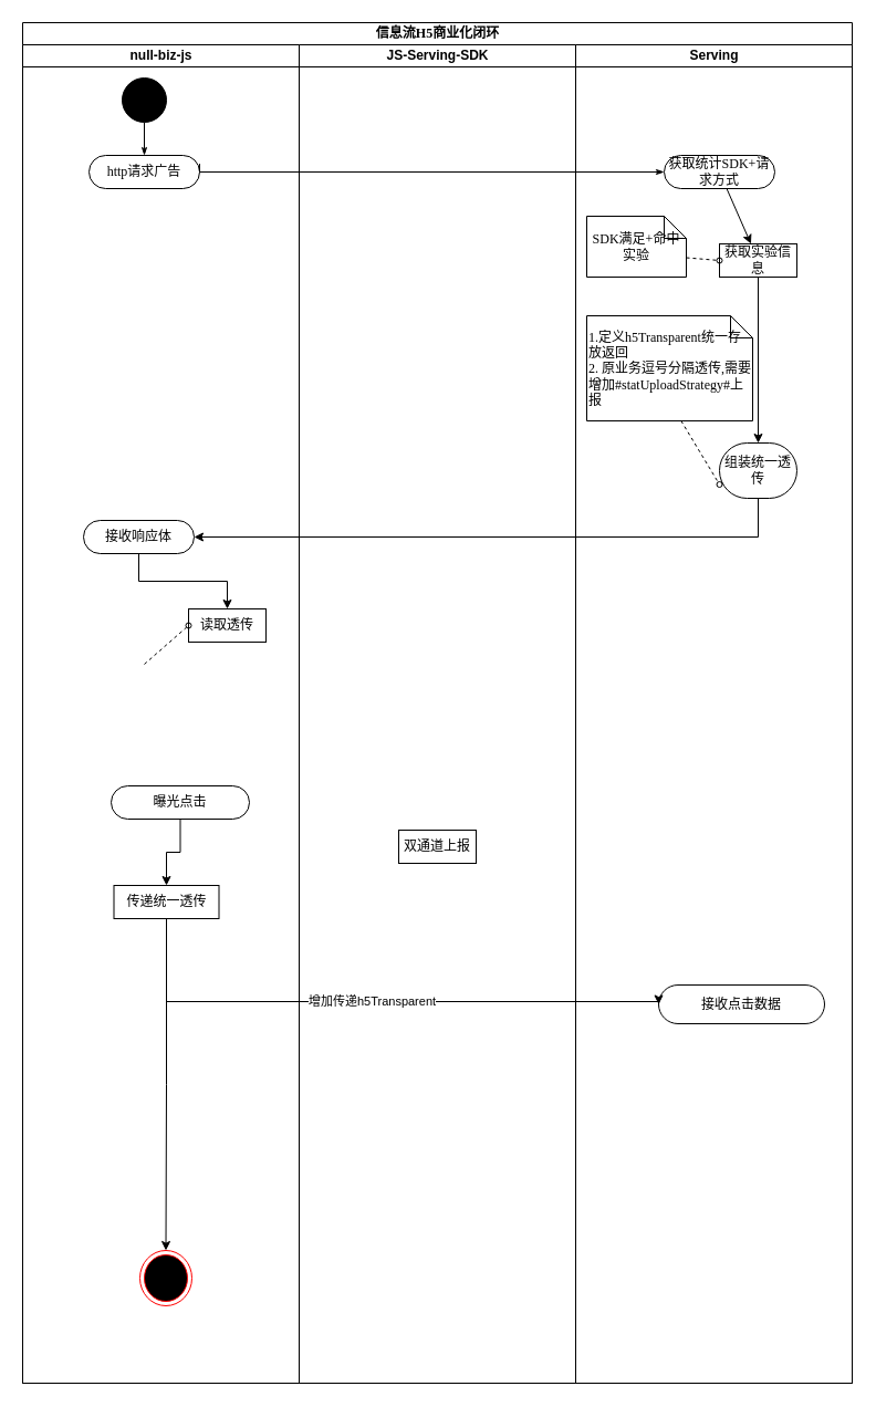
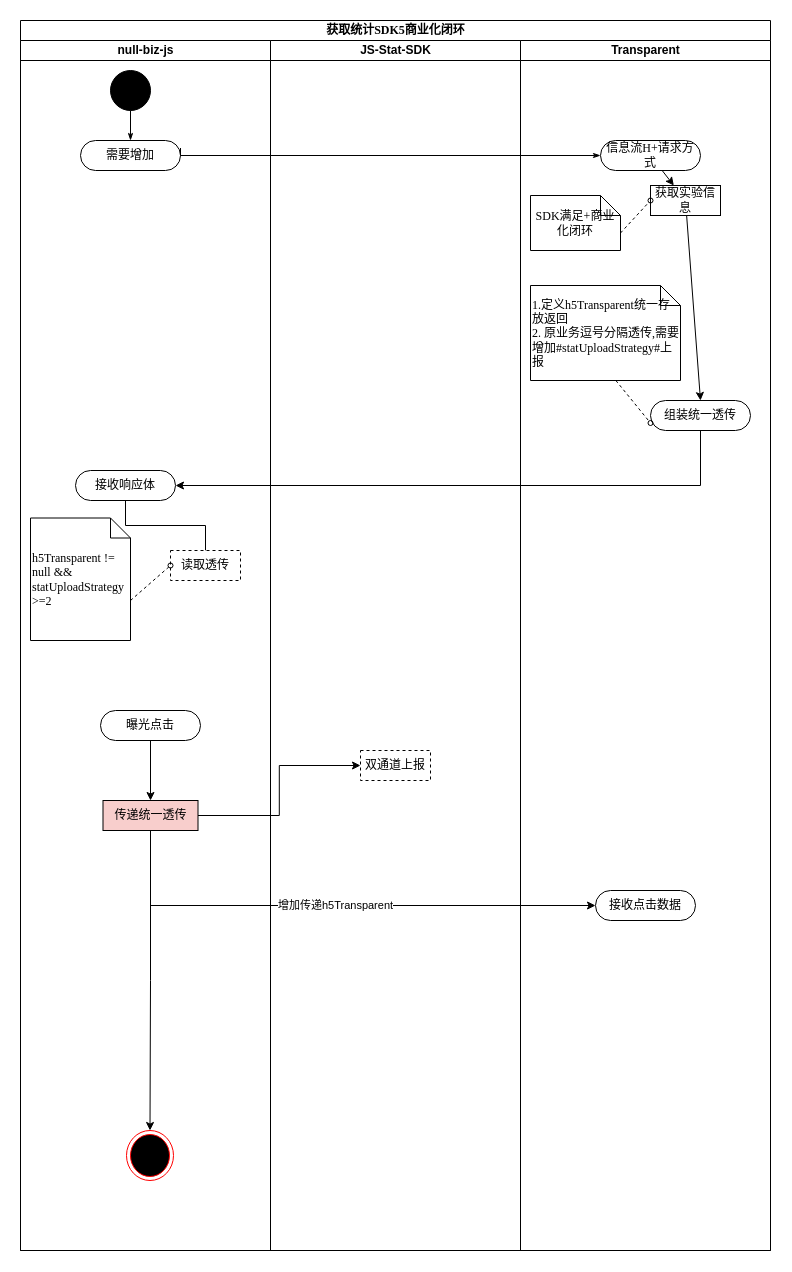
  <mxCell id="0" />
  <mxCell id="1" parent="0" />
- <mxCell id="2" value="信息流H5商业化闭环" style="swimlane;html=1;childLayout=stackLayout;startSize=20;rounded=0;shadow=0;comic=0;labelBackgroundColor=none;strokeWidth=1;fontFamily=Verdana;fontSize=12;align=center;" parent="1" vertex="1"><mxGeometry x="20" y="20" width="750" height="1230" as="geometry" /></mxCell>
+ <mxCell id="2" value="获取统计SDK5商业化闭环" style="swimlane;html=1;childLayout=stackLayout;startSize=20;rounded=0;shadow=0;comic=0;labelBackgroundColor=none;strokeWidth=1;fontFamily=Verdana;fontSize=12;align=center;" parent="1" vertex="1"><mxGeometry x="20" y="20" width="750" height="1230" as="geometry" /></mxCell>
  <mxCell id="3" value="null-biz-js" style="swimlane;html=1;startSize=20;" parent="2" vertex="1"><mxGeometry y="20" width="250" height="1210" as="geometry" /></mxCell>
- <mxCell id="4" value="http请求广告" style="rounded=1;whiteSpace=wrap;html=1;shadow=0;comic=0;labelBackgroundColor=none;strokeWidth=1;fontFamily=Verdana;fontSize=12;align=center;arcSize=50;" parent="3" vertex="1"><mxGeometry x="60" y="100" width="100" height="30" as="geometry" /></mxCell>
+ <mxCell id="4" value="需要增加" style="rounded=1;whiteSpace=wrap;html=1;shadow=0;comic=0;labelBackgroundColor=none;strokeWidth=1;fontFamily=Verdana;fontSize=12;align=center;arcSize=50;" parent="3" vertex="1"><mxGeometry x="60" y="100" width="100" height="30" as="geometry" /></mxCell>
  <mxCell id="5" value="" style="ellipse;whiteSpace=wrap;html=1;rounded=0;shadow=0;comic=0;labelBackgroundColor=none;strokeWidth=1;fillColor=#000000;fontFamily=Verdana;fontSize=12;align=center;" parent="3" vertex="1"><mxGeometry x="90" y="30" width="40" height="40" as="geometry" /></mxCell>
  <mxCell id="6" style="edgeStyle=orthogonalEdgeStyle;rounded=0;html=1;labelBackgroundColor=none;startArrow=none;startFill=0;startSize=5;endArrow=classicThin;endFill=1;endSize=5;jettySize=auto;orthogonalLoop=1;strokeWidth=1;fontFamily=Verdana;fontSize=12" parent="3" source="5" target="4" edge="1"><mxGeometry relative="1" as="geometry" /></mxCell>
- <mxCell id="7" style="edgeStyle=orthogonalEdgeStyle;rounded=0;orthogonalLoop=1;jettySize=auto;html=1;entryX=0.5;entryY=0;entryDx=0;entryDy=0;" edge="1" parent="3" source="8" target="9"><mxGeometry relative="1" as="geometry" /></mxCell>
+ <mxCell id="7" style="edgeStyle=orthogonalEdgeStyle;rounded=0;orthogonalLoop=1;jettySize=auto;html=1;entryX=0.5;entryY=0;entryDx=0;entryDy=0;endArrow=none;" edge="1" parent="3" source="8" target="9"><mxGeometry relative="1" as="geometry" /></mxCell>
  <mxCell id="8" value="接收响应体" style="rounded=1;whiteSpace=wrap;html=1;shadow=0;comic=0;labelBackgroundColor=none;strokeWidth=1;fontFamily=Verdana;fontSize=12;align=center;arcSize=50;" vertex="1" parent="3"><mxGeometry x="55" y="430" width="100" height="30" as="geometry" /></mxCell>
- <mxCell id="9" value="读取透传" style="rounded=0;whiteSpace=wrap;html=1;shadow=0;comic=0;labelBackgroundColor=none;strokeWidth=1;fontFamily=Verdana;fontSize=12;align=center;arcSize=50;" vertex="1" parent="3"><mxGeometry x="150" y="510" width="70" height="30" as="geometry" /></mxCell>
+ <mxCell id="9" value="读取透传" style="rounded=0;whiteSpace=wrap;html=1;shadow=0;comic=0;labelBackgroundColor=none;strokeWidth=1;fontFamily=Verdana;fontSize=12;align=center;arcSize=50;dashed=1;" vertex="1" parent="3"><mxGeometry x="150" y="510" width="70" height="30" as="geometry" /></mxCell>
+ <mxCell id="10" value="h5Transparent != null &amp;amp;&amp;amp; statUploadStrategy &amp;gt;=2&lt;br&gt;" style="shape=note;whiteSpace=wrap;html=1;rounded=0;shadow=0;comic=0;labelBackgroundColor=none;strokeWidth=1;fontFamily=Verdana;fontSize=12;align=left;size=20;" vertex="1" parent="3"><mxGeometry x="10" y="477.5" width="100" height="122.5" as="geometry" /></mxCell>
  <mxCell id="11" style="edgeStyle=none;rounded=0;html=1;dashed=1;labelBackgroundColor=none;startArrow=none;startFill=0;startSize=5;endArrow=oval;endFill=0;endSize=5;jettySize=auto;orthogonalLoop=1;strokeWidth=1;fontFamily=Verdana;fontSize=12;entryX=0;entryY=0.5;entryDx=0;entryDy=0;" edge="1" parent="3" target="9"><mxGeometry relative="1" as="geometry"><mxPoint x="110" y="560" as="sourcePoint" /><mxPoint x="80" y="677.5" as="targetPoint" /></mxGeometry></mxCell>
  <mxCell id="12" style="edgeStyle=orthogonalEdgeStyle;rounded=0;orthogonalLoop=1;jettySize=auto;html=1;entryX=0.5;entryY=0;entryDx=0;entryDy=0;" edge="1" parent="3" source="13" target="15"><mxGeometry relative="1" as="geometry" /></mxCell>
- <mxCell id="13" value="曝光点击" style="rounded=1;whiteSpace=wrap;html=1;shadow=0;comic=0;labelBackgroundColor=none;strokeWidth=1;fontFamily=Verdana;fontSize=12;align=center;arcSize=50;" vertex="1" parent="3"><mxGeometry x="80" y="670" width="125" height="30" as="geometry" /></mxCell>
+ <mxCell id="13" value="曝光点击" style="rounded=1;whiteSpace=wrap;html=1;shadow=0;comic=0;labelBackgroundColor=none;strokeWidth=1;fontFamily=Verdana;fontSize=12;align=center;arcSize=50;" vertex="1" parent="3"><mxGeometry x="80" y="670" width="100" height="30" as="geometry" /></mxCell>
  <mxCell id="14" style="edgeStyle=orthogonalEdgeStyle;rounded=0;orthogonalLoop=1;jettySize=auto;html=1;" edge="1" parent="3" source="15" target="16"><mxGeometry relative="1" as="geometry" /></mxCell>
- <mxCell id="15" value="传递统一透传" style="rounded=0;whiteSpace=wrap;html=1;shadow=0;comic=0;labelBackgroundColor=none;strokeWidth=1;fontFamily=Verdana;fontSize=12;align=center;arcSize=50;" vertex="1" parent="3"><mxGeometry x="82.5" y="760" width="95" height="30" as="geometry" /></mxCell>
+ <mxCell id="15" value="传递统一透传" style="rounded=0;whiteSpace=wrap;html=1;shadow=0;comic=0;labelBackgroundColor=none;strokeWidth=1;fontFamily=Verdana;fontSize=12;align=center;arcSize=50;fillColor=#f8cecc;" vertex="1" parent="3"><mxGeometry x="82.5" y="760" width="95" height="30" as="geometry" /></mxCell>
  <mxCell id="16" value="" style="ellipse;html=1;shape=endState;fillColor=#000000;strokeColor=#ff0000;" vertex="1" parent="3"><mxGeometry x="106" y="1090" width="47" height="50" as="geometry" /></mxCell>
- <mxCell id="17" value="JS-Serving-SDK" style="swimlane;html=1;startSize=20;" parent="2" vertex="1"><mxGeometry x="250" y="20" width="250" height="1210" as="geometry" /></mxCell>
- <mxCell id="18" value="双通道上报" style="rounded=0;whiteSpace=wrap;html=1;shadow=0;comic=0;labelBackgroundColor=none;strokeWidth=1;fontFamily=Verdana;fontSize=12;align=center;arcSize=50;" vertex="1" parent="17"><mxGeometry x="90" y="710" width="70" height="30" as="geometry" /></mxCell>
- <mxCell id="19" value="Serving" style="swimlane;html=1;startSize=20;" parent="2" vertex="1"><mxGeometry x="500" y="20" width="250" height="1210" as="geometry" /></mxCell>
+ <mxCell id="17" value="JS-Stat-SDK" style="swimlane;html=1;startSize=20;" parent="2" vertex="1"><mxGeometry x="250" y="20" width="250" height="1210" as="geometry" /></mxCell>
+ <mxCell id="18" value="双通道上报" style="rounded=0;whiteSpace=wrap;html=1;shadow=0;comic=0;labelBackgroundColor=none;strokeWidth=1;fontFamily=Verdana;fontSize=12;align=center;arcSize=50;dashed=1;" vertex="1" parent="17"><mxGeometry x="90" y="710" width="70" height="30" as="geometry" /></mxCell>
+ <mxCell id="19" value="Transparent" style="swimlane;html=1;startSize=20;" parent="2" vertex="1"><mxGeometry x="500" y="20" width="250" height="1210" as="geometry" /></mxCell>
  <mxCell id="20" style="edgeStyle=none;rounded=0;orthogonalLoop=1;jettySize=auto;html=1;entryX=0.5;entryY=0;entryDx=0;entryDy=0;" edge="1" parent="19" source="21" target="24"><mxGeometry relative="1" as="geometry" /></mxCell>
- <mxCell id="21" value="获取实验信息" style="rounded=0;whiteSpace=wrap;html=1;shadow=0;comic=0;labelBackgroundColor=none;strokeWidth=1;fontFamily=Verdana;fontSize=12;align=center;arcSize=50;" vertex="1" parent="19"><mxGeometry x="130" y="180" width="70" height="30" as="geometry" /></mxCell>
- <mxCell id="22" value="SDK满足+命中实验" style="shape=note;whiteSpace=wrap;html=1;rounded=0;shadow=0;comic=0;labelBackgroundColor=none;strokeWidth=1;fontFamily=Verdana;fontSize=12;align=center;size=20;" vertex="1" parent="19"><mxGeometry x="10" y="155" width="90" height="55" as="geometry" /></mxCell>
+ <mxCell id="21" value="获取实验信息" style="rounded=0;whiteSpace=wrap;html=1;shadow=0;comic=0;labelBackgroundColor=none;strokeWidth=1;fontFamily=Verdana;fontSize=12;align=center;arcSize=50;" vertex="1" parent="19"><mxGeometry x="130" y="145" width="70" height="30" as="geometry" /></mxCell>
+ <mxCell id="22" value="SDK满足+商业化闭环" style="shape=note;whiteSpace=wrap;html=1;rounded=0;shadow=0;comic=0;labelBackgroundColor=none;strokeWidth=1;fontFamily=Verdana;fontSize=12;align=center;size=20;" vertex="1" parent="19"><mxGeometry x="10" y="155" width="90" height="55" as="geometry" /></mxCell>
  <mxCell id="23" style="edgeStyle=none;rounded=0;html=1;dashed=1;labelBackgroundColor=none;startArrow=none;startFill=0;startSize=5;endArrow=oval;endFill=0;endSize=5;jettySize=auto;orthogonalLoop=1;strokeWidth=1;fontFamily=Verdana;fontSize=12;entryX=0;entryY=0.5;entryDx=0;entryDy=0;exitX=0;exitY=0;exitDx=90;exitDy=37.5;exitPerimeter=0;" edge="1" parent="19" source="22" target="21"><mxGeometry relative="1" as="geometry"><mxPoint x="130" y="300" as="sourcePoint" /><mxPoint x="380" y="240" as="targetPoint" /></mxGeometry></mxCell>
- <mxCell id="24" value="组装统一透传" style="rounded=1;whiteSpace=wrap;html=1;shadow=0;comic=0;labelBackgroundColor=none;strokeWidth=1;fontFamily=Verdana;fontSize=12;align=center;arcSize=50;" vertex="1" parent="19"><mxGeometry x="130" y="360" width="70" height="50" as="geometry" /></mxCell>
+ <mxCell id="24" value="组装统一透传" style="rounded=1;whiteSpace=wrap;html=1;shadow=0;comic=0;labelBackgroundColor=none;strokeWidth=1;fontFamily=Verdana;fontSize=12;align=center;arcSize=50;" vertex="1" parent="19"><mxGeometry x="130" y="360" width="100" height="30" as="geometry" /></mxCell>
  <mxCell id="25" value="1.定义h5Transparent统一存放返回&lt;br&gt;2. 原业务逗号分隔透传,需要增加#statUploadStrategy#上报" style="shape=note;whiteSpace=wrap;html=1;rounded=0;shadow=0;comic=0;labelBackgroundColor=none;strokeWidth=1;fontFamily=Verdana;fontSize=12;align=left;size=20;" vertex="1" parent="19"><mxGeometry x="10" y="245" width="150" height="95" as="geometry" /></mxCell>
  <mxCell id="26" style="edgeStyle=none;rounded=0;html=1;dashed=1;labelBackgroundColor=none;startArrow=none;startFill=0;startSize=5;endArrow=oval;endFill=0;endSize=5;jettySize=auto;orthogonalLoop=1;strokeWidth=1;fontFamily=Verdana;fontSize=12;entryX=0;entryY=0.75;entryDx=0;entryDy=0;exitX=0.569;exitY=1;exitDx=0;exitDy=0;exitPerimeter=0;" edge="1" parent="19" source="25" target="24"><mxGeometry relative="1" as="geometry"><mxPoint x="110" y="202.5" as="sourcePoint" /><mxPoint x="140" y="205" as="targetPoint" /></mxGeometry></mxCell>
- <mxCell id="27" value="接收点击数据" style="rounded=1;whiteSpace=wrap;html=1;shadow=0;comic=0;labelBackgroundColor=none;strokeWidth=1;fontFamily=Verdana;fontSize=12;align=center;arcSize=50;" vertex="1" parent="19"><mxGeometry x="75" y="850" width="150" height="35" as="geometry" /></mxCell>
+ <mxCell id="27" value="接收点击数据" style="rounded=1;whiteSpace=wrap;html=1;shadow=0;comic=0;labelBackgroundColor=none;strokeWidth=1;fontFamily=Verdana;fontSize=12;align=center;arcSize=50;" vertex="1" parent="19"><mxGeometry x="75" y="850" width="100" height="30" as="geometry" /></mxCell>
  <mxCell id="28" style="edgeStyle=orthogonalEdgeStyle;rounded=0;orthogonalLoop=1;jettySize=auto;html=1;entryX=1;entryY=0.5;entryDx=0;entryDy=0;exitX=0.5;exitY=1;exitDx=0;exitDy=0;" edge="1" parent="2" source="24" target="8"><mxGeometry relative="1" as="geometry" /></mxCell>
+ <mxCell id="29" style="edgeStyle=orthogonalEdgeStyle;rounded=0;orthogonalLoop=1;jettySize=auto;html=1;entryX=0;entryY=0.5;entryDx=0;entryDy=0;" edge="1" parent="2" source="15" target="18"><mxGeometry relative="1" as="geometry" /></mxCell>
  <mxCell id="30" value="增加传递h5Transparent" style="edgeStyle=orthogonalEdgeStyle;rounded=0;orthogonalLoop=1;jettySize=auto;html=1;entryX=0;entryY=0.5;entryDx=0;entryDy=0;" edge="1" parent="2" source="15" target="27"><mxGeometry relative="1" as="geometry"><Array as="points"><mxPoint x="130" y="885" /></Array></mxGeometry></mxCell>
  <mxCell id="31" style="rounded=0;orthogonalLoop=1;jettySize=auto;html=1;" edge="1" parent="1" source="32" target="21"><mxGeometry relative="1" as="geometry" /></mxCell>
- <mxCell id="32" value="获取统计SDK+请求方式" style="rounded=1;whiteSpace=wrap;html=1;shadow=0;comic=0;labelBackgroundColor=none;strokeWidth=1;fontFamily=Verdana;fontSize=12;align=center;arcSize=50;" vertex="1" parent="1"><mxGeometry x="600" y="140" width="100" height="30" as="geometry" /></mxCell>
+ <mxCell id="32" value="信息流H+请求方式" style="rounded=1;whiteSpace=wrap;html=1;shadow=0;comic=0;labelBackgroundColor=none;strokeWidth=1;fontFamily=Verdana;fontSize=12;align=center;arcSize=50;" vertex="1" parent="1"><mxGeometry x="600" y="140" width="100" height="30" as="geometry" /></mxCell>
  <mxCell id="33" style="edgeStyle=orthogonalEdgeStyle;rounded=0;html=1;labelBackgroundColor=none;startArrow=none;startFill=0;startSize=5;endArrow=classicThin;endFill=1;endSize=5;jettySize=auto;orthogonalLoop=1;strokeWidth=1;fontFamily=Verdana;fontSize=12;exitX=1;exitY=0.25;exitDx=0;exitDy=0;entryX=0;entryY=0.5;entryDx=0;entryDy=0;" parent="1" source="4" target="32" edge="1"><mxGeometry relative="1" as="geometry"><Array as="points"><mxPoint x="180" y="155" /></Array><mxPoint x="590" y="155" as="targetPoint" /></mxGeometry></mxCell>
